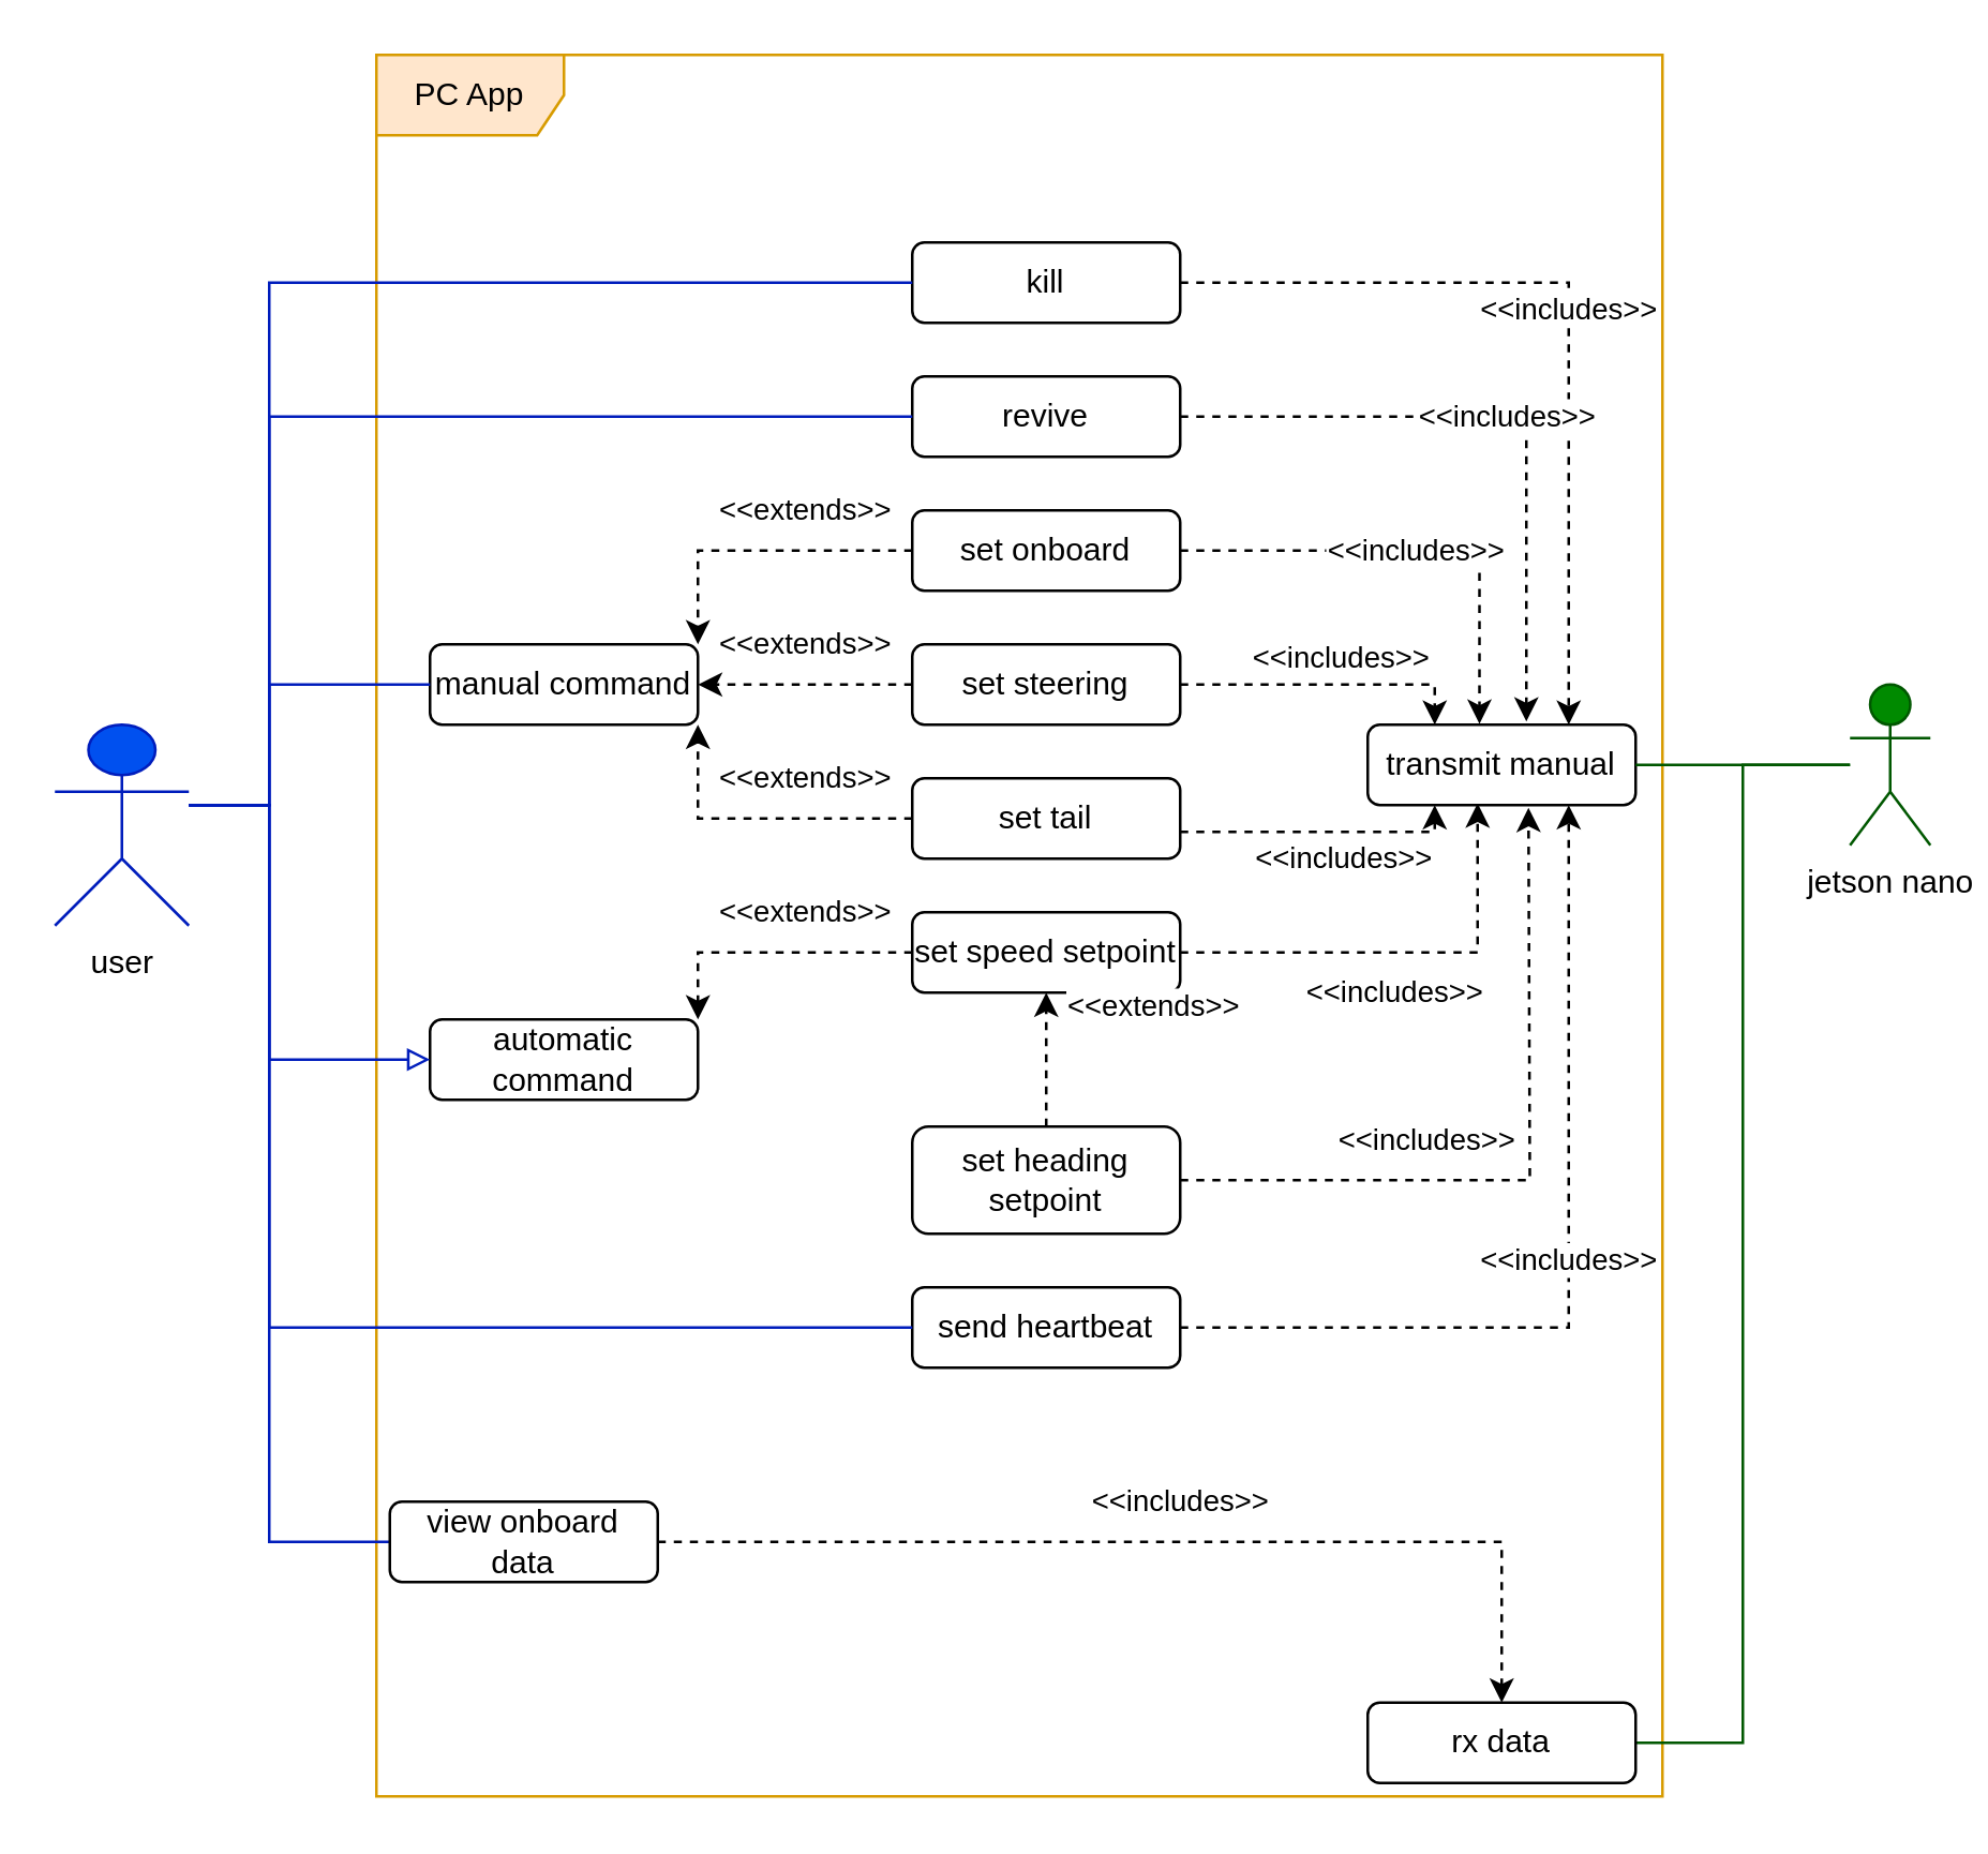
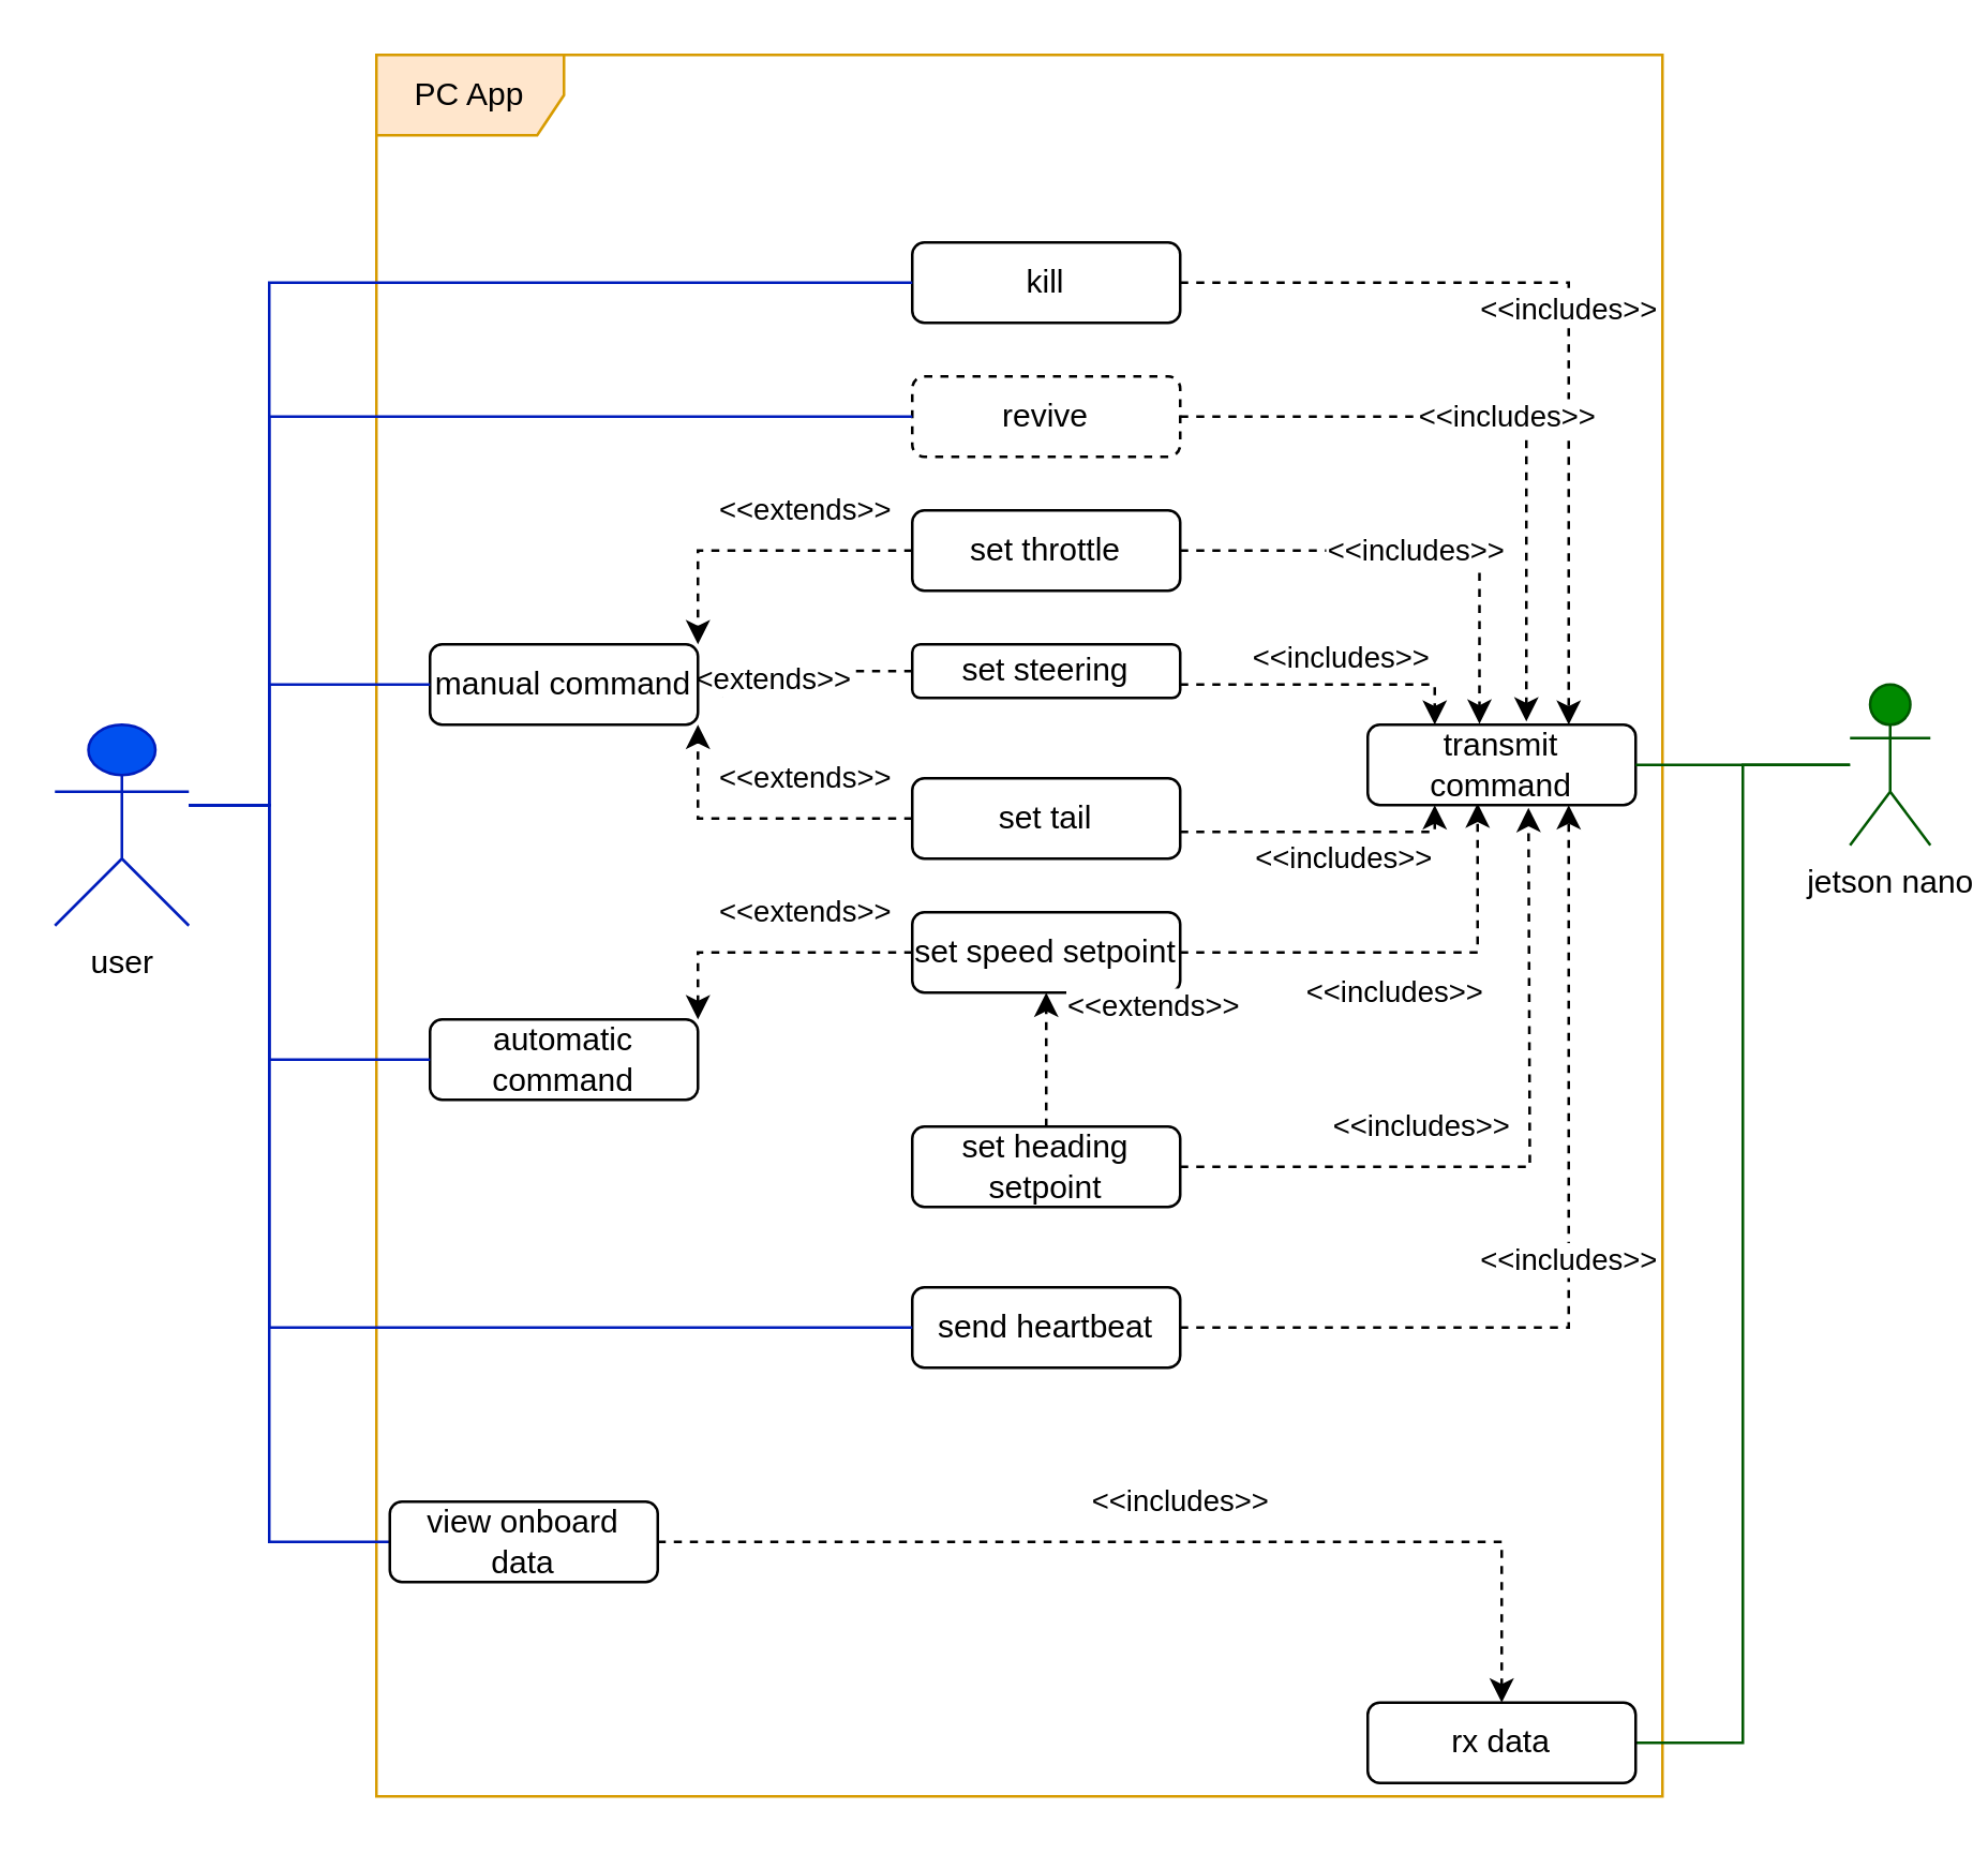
  <mxCell id="0" />
  <mxCell id="1" parent="0" />
  <mxCell id="2" value="PC App" style="shape=umlFrame;whiteSpace=wrap;html=1;width=70;height=30;fillColor=#ffe6cc;strokeColor=#d79b00;" vertex="1" parent="1"><mxGeometry x="140" y="20" width="480" height="650" as="geometry" /></mxCell>
  <mxCell id="3" value="&amp;lt;&amp;lt;includes&amp;gt;&amp;gt;" style="edgeStyle=orthogonalEdgeStyle;rounded=0;orthogonalLoop=1;jettySize=auto;html=1;entryX=0.75;entryY=0;entryDx=0;entryDy=0;endArrow=classic;endFill=1;dashed=1;" edge="1" parent="1" source="4" target="33"><mxGeometry relative="1" as="geometry" /></mxCell>
  <mxCell id="4" value="kill" style="rounded=1;whiteSpace=wrap;html=1;" vertex="1" parent="1"><mxGeometry x="340" y="90" width="100" height="30" as="geometry" /></mxCell>
  <mxCell id="5" value="&amp;lt;&amp;lt;includes&amp;gt;&amp;gt;" style="edgeStyle=orthogonalEdgeStyle;rounded=0;orthogonalLoop=1;jettySize=auto;html=1;entryX=0.592;entryY=-0.039;entryDx=0;entryDy=0;dashed=1;endArrow=classic;endFill=1;entryPerimeter=0;" edge="1" parent="1" source="6" target="33"><mxGeometry relative="1" as="geometry" /></mxCell>
- <mxCell id="6" value="revive" style="rounded=1;whiteSpace=wrap;html=1;" vertex="1" parent="1"><mxGeometry x="340" y="140" width="100" height="30" as="geometry" /></mxCell>
+ <mxCell id="6" value="revive" style="rounded=1;whiteSpace=wrap;html=1;dashed=1;" vertex="1" parent="1"><mxGeometry x="340" y="140" width="100" height="30" as="geometry" /></mxCell>
  <mxCell id="7" value="&amp;lt;&amp;lt;extends&amp;gt;&amp;gt;" style="edgeStyle=orthogonalEdgeStyle;rounded=0;orthogonalLoop=1;jettySize=auto;html=1;entryX=1;entryY=0;entryDx=0;entryDy=0;dashed=1;" edge="1" parent="1" source="9" target="16"><mxGeometry x="-0.304" y="-15" relative="1" as="geometry"><mxPoint as="offset" /></mxGeometry></mxCell>
  <mxCell id="8" value="&amp;lt;&amp;lt;includes&amp;gt;&amp;gt;" style="edgeStyle=orthogonalEdgeStyle;rounded=0;orthogonalLoop=1;jettySize=auto;html=1;entryX=0.417;entryY=-0.011;entryDx=0;entryDy=0;dashed=1;endArrow=classic;endFill=1;entryPerimeter=0;" edge="1" parent="1" source="9" target="33"><mxGeometry relative="1" as="geometry" /></mxCell>
- <mxCell id="9" value="set onboard" style="rounded=1;whiteSpace=wrap;html=1;" vertex="1" parent="1"><mxGeometry x="340" y="190" width="100" height="30" as="geometry" /></mxCell>
+ <mxCell id="9" value="set throttle" style="rounded=1;whiteSpace=wrap;html=1;" vertex="1" parent="1"><mxGeometry x="340" y="190" width="100" height="30" as="geometry" /></mxCell>
  <mxCell id="10" value="&amp;lt;&amp;lt;extends&amp;gt;&amp;gt;" style="edgeStyle=orthogonalEdgeStyle;rounded=0;orthogonalLoop=1;jettySize=auto;html=1;entryX=1;entryY=0.5;entryDx=0;entryDy=0;dashed=1;" edge="1" parent="1" source="12" target="16"><mxGeometry y="-15" relative="1" as="geometry"><mxPoint as="offset" /></mxGeometry></mxCell>
  <mxCell id="11" value="&amp;lt;&amp;lt;includes&amp;gt;&amp;gt;" style="edgeStyle=orthogonalEdgeStyle;rounded=0;orthogonalLoop=1;jettySize=auto;html=1;entryX=0.25;entryY=0;entryDx=0;entryDy=0;dashed=1;endArrow=classic;endFill=1;" edge="1" parent="1" source="12" target="33"><mxGeometry x="0.083" y="10" relative="1" as="geometry"><Array as="points"><mxPoint x="535" y="255" /></Array><mxPoint as="offset" /></mxGeometry></mxCell>
- <mxCell id="12" value="set steering" style="rounded=1;whiteSpace=wrap;html=1;" vertex="1" parent="1"><mxGeometry x="340" y="240" width="100" height="30" as="geometry" /></mxCell>
+ <mxCell id="12" value="set steering" style="rounded=1;whiteSpace=wrap;html=1;" vertex="1" parent="1"><mxGeometry x="340" y="240" width="100" height="20" as="geometry" /></mxCell>
  <mxCell id="13" value="&amp;lt;&amp;lt;extends&amp;gt;&amp;gt;" style="edgeStyle=orthogonalEdgeStyle;rounded=0;orthogonalLoop=1;jettySize=auto;html=1;entryX=1;entryY=1;entryDx=0;entryDy=0;dashed=1;" edge="1" parent="1" source="15" target="16"><mxGeometry x="0.652" y="-40" relative="1" as="geometry"><mxPoint as="offset" /></mxGeometry></mxCell>
  <mxCell id="14" value="&amp;lt;&amp;lt;includes&amp;gt;&amp;gt;" style="edgeStyle=orthogonalEdgeStyle;rounded=0;orthogonalLoop=1;jettySize=auto;html=1;dashed=1;endArrow=classic;endFill=1;entryX=0.25;entryY=1;entryDx=0;entryDy=0;" edge="1" parent="1" source="15" target="33"><mxGeometry x="0.154" y="-10" relative="1" as="geometry"><Array as="points"><mxPoint x="535" y="310" /></Array><mxPoint as="offset" /></mxGeometry></mxCell>
  <mxCell id="15" value="set tail" style="rounded=1;whiteSpace=wrap;html=1;" vertex="1" parent="1"><mxGeometry x="340" y="290" width="100" height="30" as="geometry" /></mxCell>
  <mxCell id="16" value="manual command" style="rounded=1;whiteSpace=wrap;html=1;" vertex="1" parent="1"><mxGeometry x="160" y="240" width="100" height="30" as="geometry" /></mxCell>
  <mxCell id="17" value="automatic command" style="rounded=1;whiteSpace=wrap;html=1;" vertex="1" parent="1"><mxGeometry x="160" y="380" width="100" height="30" as="geometry" /></mxCell>
  <mxCell id="18" value="&amp;lt;&amp;lt;extends&amp;gt;&amp;gt;" style="edgeStyle=orthogonalEdgeStyle;rounded=0;orthogonalLoop=1;jettySize=auto;html=1;entryX=1;entryY=0;entryDx=0;entryDy=0;dashed=1;" edge="1" parent="1" source="20" target="17"><mxGeometry x="-0.238" y="-15" relative="1" as="geometry"><mxPoint as="offset" /></mxGeometry></mxCell>
  <mxCell id="19" value="&amp;lt;&amp;lt;includes&amp;gt;&amp;gt;" style="edgeStyle=orthogonalEdgeStyle;rounded=0;orthogonalLoop=1;jettySize=auto;html=1;entryX=0.41;entryY=0.978;entryDx=0;entryDy=0;entryPerimeter=0;dashed=1;endArrow=classic;endFill=1;fontColor=#000000;" edge="1" parent="1" source="20" target="33"><mxGeometry x="-0.04" y="-15" relative="1" as="geometry"><mxPoint as="offset" /></mxGeometry></mxCell>
  <mxCell id="20" value="set speed setpoint" style="rounded=1;whiteSpace=wrap;html=1;" vertex="1" parent="1"><mxGeometry x="340" y="340" width="100" height="30" as="geometry" /></mxCell>
  <mxCell id="21" value="&amp;lt;&amp;lt;extends&amp;gt;&amp;gt;" style="edgeStyle=orthogonalEdgeStyle;rounded=0;orthogonalLoop=1;jettySize=auto;html=1;dashed=1;" edge="1" parent="1" source="23" target="20"><mxGeometry x="0.809" y="-40" relative="1" as="geometry"><mxPoint as="offset" /></mxGeometry></mxCell>
  <mxCell id="22" value="&amp;lt;&amp;lt;includes&amp;gt;&amp;gt;" style="edgeStyle=orthogonalEdgeStyle;rounded=0;orthogonalLoop=1;jettySize=auto;html=1;dashed=1;endArrow=classic;endFill=1;" edge="1" parent="1" source="23"><mxGeometry x="-0.318" y="15" relative="1" as="geometry"><mxPoint x="570" y="301" as="targetPoint" /><mxPoint as="offset" /></mxGeometry></mxCell>
- <mxCell id="23" value="set heading setpoint" style="rounded=1;whiteSpace=wrap;html=1;" vertex="1" parent="1"><mxGeometry x="340" y="420" width="100" height="40" as="geometry" /></mxCell>
+ <mxCell id="23" value="set heading setpoint" style="rounded=1;whiteSpace=wrap;html=1;" vertex="1" parent="1"><mxGeometry x="340" y="420" width="100" height="30" as="geometry" /></mxCell>
  <mxCell id="24" value="&amp;lt;&amp;lt;includes&amp;gt;&amp;gt;" style="edgeStyle=orthogonalEdgeStyle;rounded=0;orthogonalLoop=1;jettySize=auto;html=1;entryX=0.75;entryY=1;entryDx=0;entryDy=0;dashed=1;endArrow=classic;endFill=1;" edge="1" parent="1" source="25" target="33"><mxGeometry relative="1" as="geometry" /></mxCell>
  <mxCell id="25" value="send heartbeat" style="rounded=1;whiteSpace=wrap;html=1;" vertex="1" parent="1"><mxGeometry x="340" y="480" width="100" height="30" as="geometry" /></mxCell>
  <mxCell id="26" style="edgeStyle=orthogonalEdgeStyle;rounded=0;orthogonalLoop=1;jettySize=auto;html=1;entryX=0;entryY=0.5;entryDx=0;entryDy=0;endArrow=none;endFill=0;fillColor=#0050ef;strokeColor=#001DBC;" edge="1" parent="1" source="32" target="4"><mxGeometry relative="1" as="geometry"><Array as="points"><mxPoint x="100" y="300" /><mxPoint x="100" y="105" /></Array></mxGeometry></mxCell>
  <mxCell id="27" style="edgeStyle=orthogonalEdgeStyle;rounded=0;orthogonalLoop=1;jettySize=auto;html=1;entryX=0;entryY=0.5;entryDx=0;entryDy=0;endArrow=none;endFill=0;fillColor=#0050ef;strokeColor=#001DBC;" edge="1" parent="1" source="32" target="6"><mxGeometry relative="1" as="geometry"><Array as="points"><mxPoint x="100" y="300" /><mxPoint x="100" y="155" /></Array></mxGeometry></mxCell>
  <mxCell id="28" style="edgeStyle=orthogonalEdgeStyle;rounded=0;orthogonalLoop=1;jettySize=auto;html=1;entryX=0;entryY=0.5;entryDx=0;entryDy=0;endArrow=none;endFill=0;fillColor=#0050ef;strokeColor=#001DBC;" edge="1" parent="1" source="32" target="16"><mxGeometry relative="1" as="geometry"><Array as="points"><mxPoint x="100" y="300" /><mxPoint x="100" y="255" /></Array></mxGeometry></mxCell>
- <mxCell id="29" style="edgeStyle=orthogonalEdgeStyle;rounded=0;orthogonalLoop=1;jettySize=auto;html=1;entryX=0;entryY=0.5;entryDx=0;entryDy=0;endArrow=block;endFill=0;fillColor=#0050ef;strokeColor=#001DBC;" edge="1" parent="1" source="32" target="17"><mxGeometry relative="1" as="geometry"><Array as="points"><mxPoint x="100" y="300" /><mxPoint x="100" y="395" /></Array></mxGeometry></mxCell>
+ <mxCell id="29" style="edgeStyle=orthogonalEdgeStyle;rounded=0;orthogonalLoop=1;jettySize=auto;html=1;entryX=0;entryY=0.5;entryDx=0;entryDy=0;endArrow=none;endFill=0;fillColor=#0050ef;strokeColor=#001DBC;" edge="1" parent="1" source="32" target="17"><mxGeometry relative="1" as="geometry"><Array as="points"><mxPoint x="100" y="300" /><mxPoint x="100" y="395" /></Array></mxGeometry></mxCell>
  <mxCell id="30" style="edgeStyle=orthogonalEdgeStyle;rounded=0;orthogonalLoop=1;jettySize=auto;html=1;entryX=0;entryY=0.5;entryDx=0;entryDy=0;endArrow=none;endFill=0;fillColor=#0050ef;strokeColor=#001DBC;" edge="1" parent="1" source="32" target="25"><mxGeometry relative="1" as="geometry"><Array as="points"><mxPoint x="100" y="300" /><mxPoint x="100" y="495" /></Array></mxGeometry></mxCell>
  <mxCell id="31" style="edgeStyle=orthogonalEdgeStyle;rounded=0;orthogonalLoop=1;jettySize=auto;html=1;entryX=0;entryY=0.5;entryDx=0;entryDy=0;endArrow=none;endFill=0;fontColor=#000000;fillColor=#0050ef;strokeColor=#001DBC;" edge="1" parent="1" source="32" target="38"><mxGeometry relative="1" as="geometry"><Array as="points"><mxPoint x="100" y="300" /><mxPoint x="100" y="575" /></Array></mxGeometry></mxCell>
  <mxCell id="32" value="user" style="shape=umlActor;verticalLabelPosition=bottom;verticalAlign=top;html=1;outlineConnect=0;fillColor=#0050ef;strokeColor=#001DBC;" vertex="1" parent="1"><mxGeometry x="20" y="270" width="50" height="75" as="geometry" /></mxCell>
- <mxCell id="33" value="transmit manual" style="rounded=1;whiteSpace=wrap;html=1;" vertex="1" parent="1"><mxGeometry x="510" y="270" width="100" height="30" as="geometry" /></mxCell>
+ <mxCell id="33" value="transmit command" style="rounded=1;whiteSpace=wrap;html=1;" vertex="1" parent="1"><mxGeometry x="510" y="270" width="100" height="30" as="geometry" /></mxCell>
  <mxCell id="34" style="edgeStyle=orthogonalEdgeStyle;rounded=0;orthogonalLoop=1;jettySize=auto;html=1;entryX=1;entryY=0.5;entryDx=0;entryDy=0;endArrow=none;endFill=0;fillColor=#008a00;strokeColor=#005700;" edge="1" parent="1" source="36" target="33"><mxGeometry relative="1" as="geometry" /></mxCell>
  <mxCell id="35" style="edgeStyle=orthogonalEdgeStyle;rounded=0;orthogonalLoop=1;jettySize=auto;html=1;entryX=1;entryY=0.5;entryDx=0;entryDy=0;endArrow=none;endFill=0;fontColor=#000000;fillColor=#008a00;strokeColor=#005700;" edge="1" parent="1" source="36" target="39"><mxGeometry relative="1" as="geometry" /></mxCell>
  <mxCell id="36" value="jetson nano" style="shape=umlActor;verticalLabelPosition=bottom;verticalAlign=top;html=1;outlineConnect=0;fillColor=#008a00;strokeColor=#005700;" vertex="1" parent="1"><mxGeometry x="690" y="255" width="30" height="60" as="geometry" /></mxCell>
  <mxCell id="37" value="&amp;lt;&amp;lt;includes&amp;gt;&amp;gt;" style="edgeStyle=orthogonalEdgeStyle;rounded=0;orthogonalLoop=1;jettySize=auto;html=1;endArrow=classic;endFill=1;fontColor=#000000;dashed=1;" edge="1" parent="1" source="38" target="39"><mxGeometry x="0.04" y="15" relative="1" as="geometry"><mxPoint as="offset" /></mxGeometry></mxCell>
  <mxCell id="38" value="view onboard data" style="rounded=1;whiteSpace=wrap;html=1;" vertex="1" parent="1"><mxGeometry x="145" y="560" width="100" height="30" as="geometry" /></mxCell>
  <mxCell id="39" value="rx data" style="rounded=1;whiteSpace=wrap;html=1;" vertex="1" parent="1"><mxGeometry x="510" y="635" width="100" height="30" as="geometry" /></mxCell>
